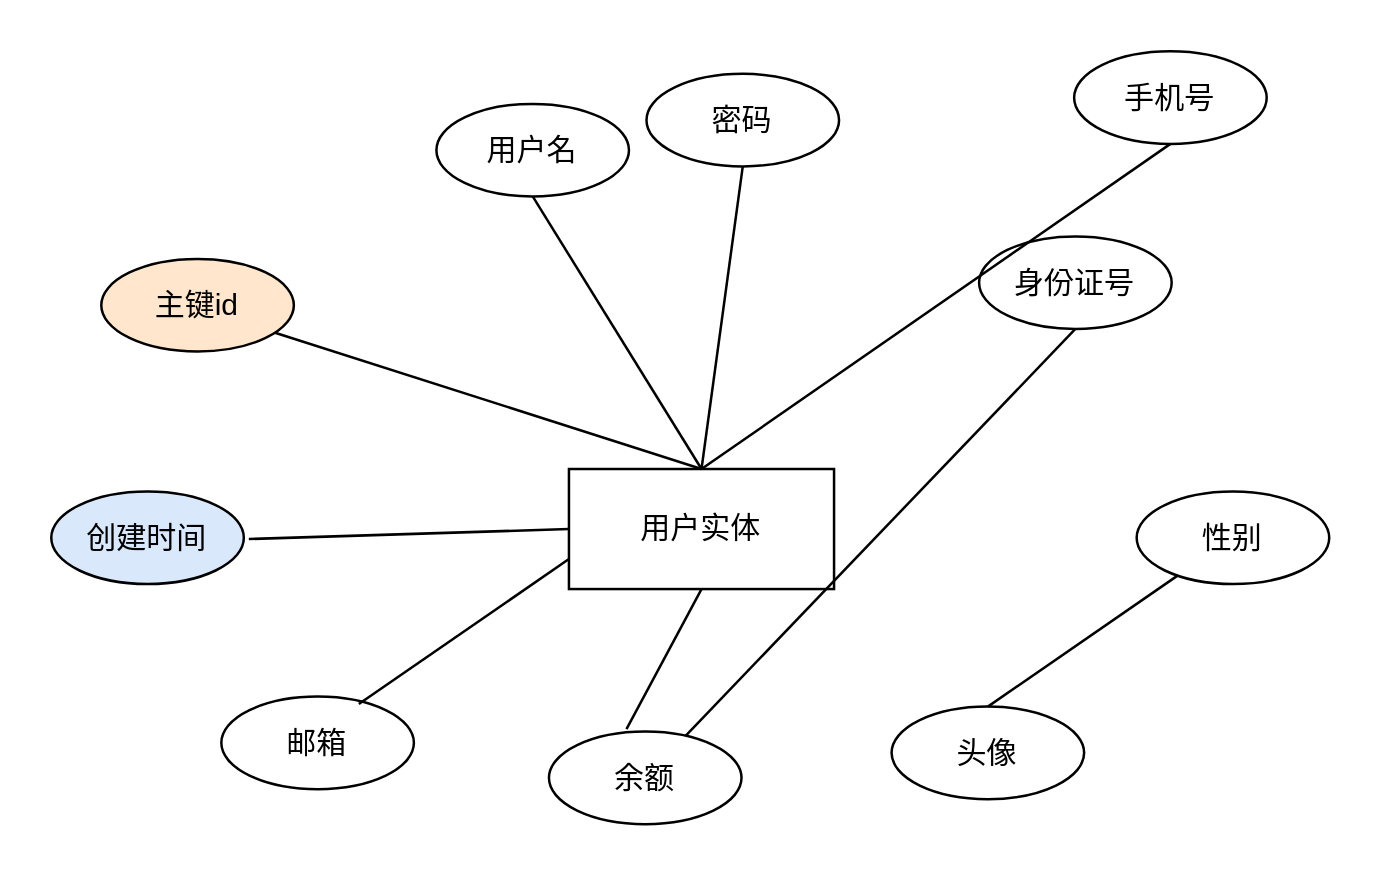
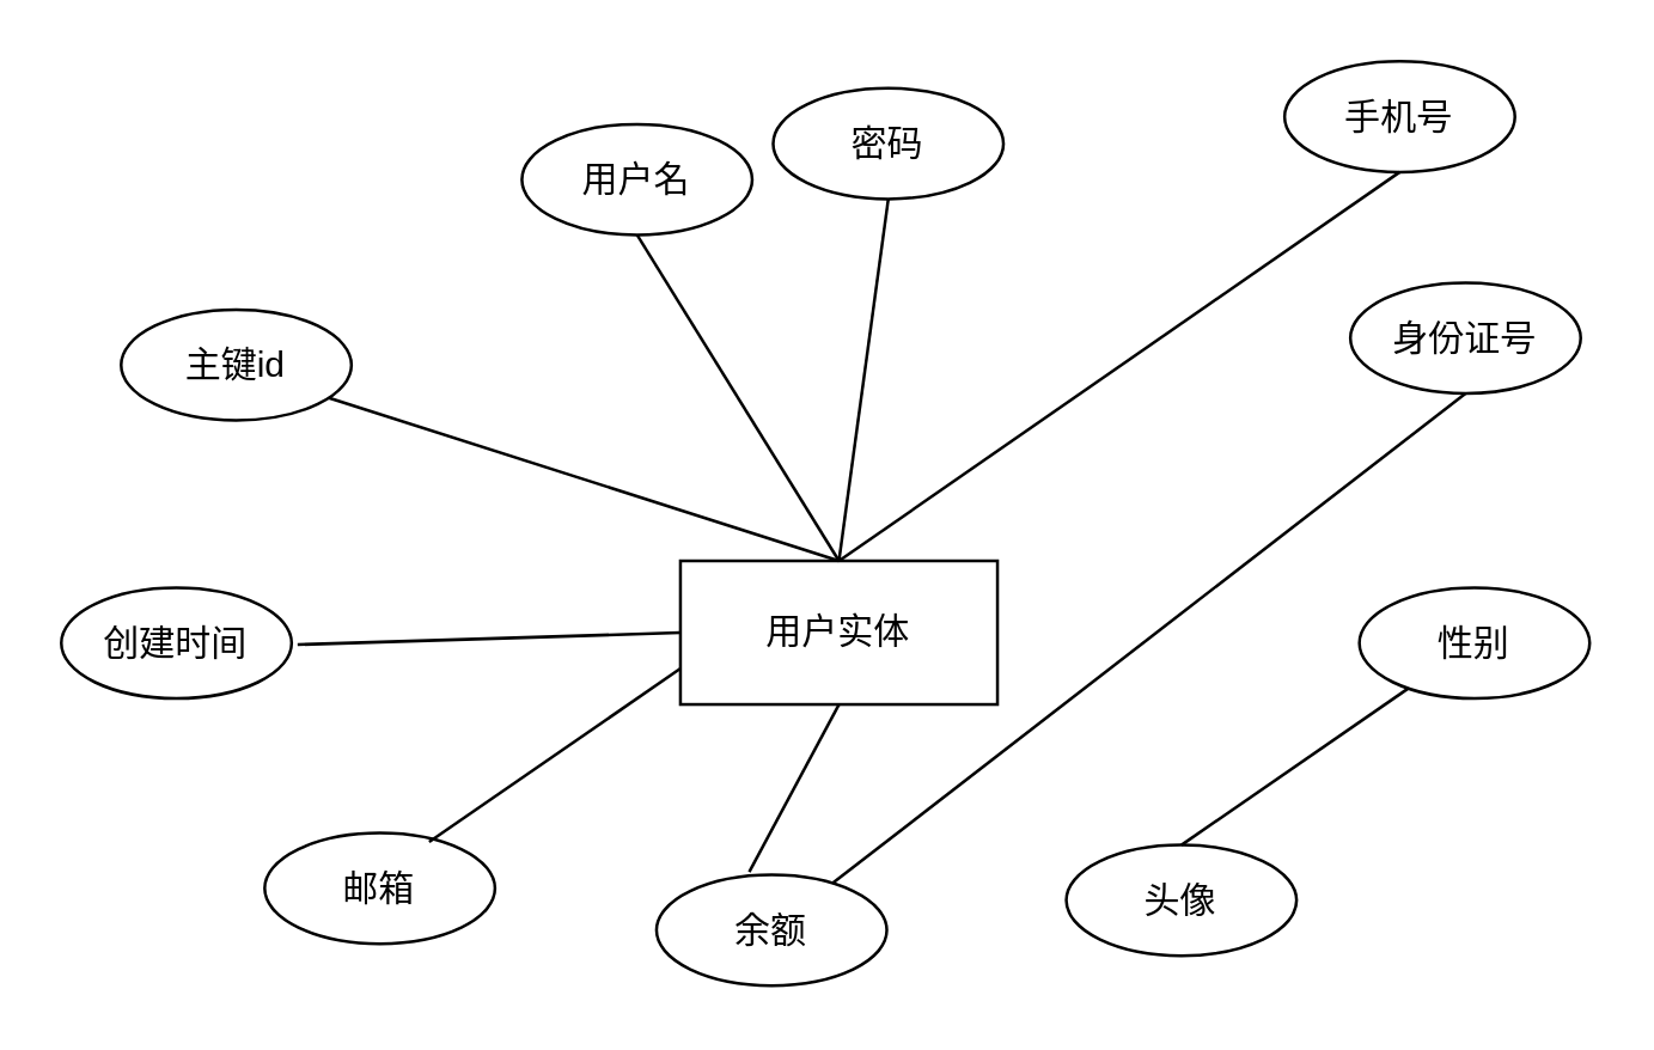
  <mxCell id="0" />
  <mxCell id="1" parent="0" />
  <mxCell id="2" value="用户实体" style="rounded=0;whiteSpace=wrap;html=1;" vertex="1" parent="1"><mxGeometry x="227" y="187" width="106" height="48" as="geometry" /></mxCell>
  <mxCell id="3" style="rounded=0;orthogonalLoop=1;jettySize=auto;html=1;entryX=0.5;entryY=0;entryDx=0;entryDy=0;endArrow=none;startFill=0;" edge="1" parent="1" target="2"><mxGeometry relative="1" as="geometry"><mxPoint x="109.471" y="132.49" as="sourcePoint" /><mxPoint x="264.99" y="188.024" as="targetPoint" /></mxGeometry></mxCell>
- <mxCell id="4" value="主键id" style="ellipse;whiteSpace=wrap;html=1;fillColor=#ffe6cc;" vertex="1" parent="1"><mxGeometry x="40" y="103" width="77" height="37" as="geometry" /></mxCell>
+ <mxCell id="4" value="主键id" style="ellipse;whiteSpace=wrap;html=1;" vertex="1" parent="1"><mxGeometry x="40" y="103" width="77" height="37" as="geometry" /></mxCell>
  <mxCell id="5" value="手机号" style="ellipse;whiteSpace=wrap;html=1;" vertex="1" parent="1"><mxGeometry x="429" y="20" width="77" height="37" as="geometry" /></mxCell>
  <mxCell id="6" value="密&lt;span style=&quot;color: rgba(0, 0, 0, 0); font-family: monospace; font-size: 0px; text-align: start; text-wrap-mode: nowrap;&quot;&gt;%3CmxGraphModel%3E%3Croot%3E%3CmxCell%20id%3D%220%22%2F%3E%3CmxCell%20id%3D%221%22%20parent%3D%220%22%2F%3E%3CmxCell%20id%3D%222%22%20value%3D%22%E7%94%A8%E6%88%B7%E5%90%8D%22%20style%3D%22ellipse%3BwhiteSpace%3Dwrap%3Bhtml%3D1%3B%22%20vertex%3D%221%22%20parent%3D%221%22%3E%3CmxGeometry%20x%3D%22286%22%20y%3D%22103%22%20width%3D%2277%22%20height%3D%2237%22%20as%3D%22geometry%22%2F%3E%3C%2FmxCell%3E%3C%2Froot%3E%3C%2FmxGraphModel%3E&lt;/span&gt;码&lt;span style=&quot;color: rgba(0, 0, 0, 0); font-family: monospace; font-size: 0px; text-align: start; text-wrap-mode: nowrap;&quot;&gt;%3CmxGraphModel%3E%3Croot%3E%3CmxCell%20id%3D%220%22%2F%3E%3CmxCell%20id%3D%221%22%20parent%3D%220%22%2F%3E%3CmxCell%20id%3D%222%22%20value%3D%22%E7%94%A8%E6%88%B7%E5%90%8D%22%20style%3D%22ellipse%3BwhiteSpace%3Dwrap%3Bhtml%3D1%3B%22%20vertex%3D%221%22%20parent%3D%221%22%3E%3CmxGeometry%20x%3D%22286%22%20y%3D%22103%22%20width%3D%2277%22%20height%3D%2237%22%20as%3D%22geometry%22%2F%3E%3C%2FmxCell%3E%3C%2Froot%3E%3C%2FmxGraphModel%3E&lt;/span&gt;&lt;span style=&quot;color: rgba(0, 0, 0, 0); font-family: monospace; font-size: 0px; text-align: start; text-wrap-mode: nowrap;&quot;&gt;%3CmxGraphModel%3E%3Croot%3E%3CmxCell%20id%3D%220%22%2F%3E%3CmxCell%20id%3D%221%22%20parent%3D%220%22%2F%3E%3CmxCell%20id%3D%222%22%20value%3D%22%E7%94%A8%E6%88%B7%E5%90%8D%22%20style%3D%22ellipse%3BwhiteSpace%3Dwrap%3Bhtml%3D1%3B%22%20vertex%3D%221%22%20parent%3D%221%22%3E%3CmxGeometry%20x%3D%22286%22%20y%3D%22103%22%20width%3D%2277%22%20height%3D%2237%22%20as%3D%22geometry%22%2F%3E%3C%2FmxCell%3E%3C%2Froot%3E%3C%2FmxGraphModel%3E&lt;/span&gt;" style="ellipse;whiteSpace=wrap;html=1;" vertex="1" parent="1"><mxGeometry x="258" y="29" width="77" height="37" as="geometry" /></mxCell>
- <mxCell id="7" value="身份证号" style="ellipse;whiteSpace=wrap;html=1;" vertex="1" parent="1"><mxGeometry x="391" y="94" width="77" height="37" as="geometry" /></mxCell>
+ <mxCell id="7" value="身份证号" style="ellipse;whiteSpace=wrap;html=1;" vertex="1" parent="1"><mxGeometry x="451" y="94" width="77" height="37" as="geometry" /></mxCell>
  <mxCell id="8" value="性别" style="ellipse;whiteSpace=wrap;html=1;" vertex="1" parent="1"><mxGeometry x="454" y="196" width="77" height="37" as="geometry" /></mxCell>
  <mxCell id="9" value="邮箱" style="ellipse;whiteSpace=wrap;html=1;" vertex="1" parent="1"><mxGeometry x="88" y="278" width="77" height="37" as="geometry" /></mxCell>
  <mxCell id="10" value="头像" style="ellipse;whiteSpace=wrap;html=1;" vertex="1" parent="1"><mxGeometry x="356" y="282" width="77" height="37" as="geometry" /></mxCell>
  <mxCell id="11" value="余额" style="ellipse;whiteSpace=wrap;html=1;" vertex="1" parent="1"><mxGeometry x="219" y="292" width="77" height="37" as="geometry" /></mxCell>
- <mxCell id="12" value="创建时间" style="ellipse;whiteSpace=wrap;html=1;fillColor=#dae8fc;" vertex="1" parent="1"><mxGeometry x="20" y="196" width="77" height="37" as="geometry" /></mxCell>
+ <mxCell id="12" value="创建时间" style="ellipse;whiteSpace=wrap;html=1;" vertex="1" parent="1"><mxGeometry x="20" y="196" width="77" height="37" as="geometry" /></mxCell>
  <mxCell id="13" style="rounded=0;orthogonalLoop=1;jettySize=auto;html=1;endArrow=none;startFill=0;exitX=0.5;exitY=1;exitDx=0;exitDy=0;entryX=0.5;entryY=0;entryDx=0;entryDy=0;" edge="1" parent="1" source="15" target="2"><mxGeometry relative="1" as="geometry"><mxPoint x="252.5" y="83" as="sourcePoint" /><mxPoint x="258" y="185" as="targetPoint" /></mxGeometry></mxCell>
  <mxCell id="14" style="rounded=0;orthogonalLoop=1;jettySize=auto;html=1;entryX=0.5;entryY=0;entryDx=0;entryDy=0;endArrow=none;startFill=0;exitX=0.5;exitY=1;exitDx=0;exitDy=0;" edge="1" parent="1" source="6" target="2"><mxGeometry relative="1" as="geometry"><mxPoint x="263" y="103" as="sourcePoint" /><mxPoint x="268" y="205" as="targetPoint" /></mxGeometry></mxCell>
  <mxCell id="15" value="用户名" style="ellipse;whiteSpace=wrap;html=1;" vertex="1" parent="1"><mxGeometry x="174" y="41" width="77" height="37" as="geometry" /></mxCell>
  <mxCell id="16" style="rounded=0;orthogonalLoop=1;jettySize=auto;html=1;endArrow=none;startFill=0;exitX=0.5;exitY=1;exitDx=0;exitDy=0;entryX=0.5;entryY=0;entryDx=0;entryDy=0;" edge="1" parent="1" source="5" target="2"><mxGeometry relative="1" as="geometry"><mxPoint x="307" y="76" as="sourcePoint" /><mxPoint x="275" y="182" as="targetPoint" /></mxGeometry></mxCell>
  <mxCell id="17" style="rounded=0;orthogonalLoop=1;jettySize=auto;html=1;endArrow=none;startFill=0;exitX=0.5;exitY=1;exitDx=0;exitDy=0;" edge="1" parent="1" source="7" target="11"><mxGeometry relative="1" as="geometry"><mxPoint x="423" y="102" as="sourcePoint" /><mxPoint x="285" y="192" as="targetPoint" /></mxGeometry></mxCell>
  <mxCell id="18" style="rounded=0;orthogonalLoop=1;jettySize=auto;html=1;entryX=0;entryY=0.5;entryDx=0;entryDy=0;endArrow=none;startFill=0;" edge="1" parent="1" target="2"><mxGeometry relative="1" as="geometry"><mxPoint x="99" y="215" as="sourcePoint" /><mxPoint x="274.99" y="198.024" as="targetPoint" /></mxGeometry></mxCell>
  <mxCell id="19" style="rounded=0;orthogonalLoop=1;jettySize=auto;html=1;endArrow=none;startFill=0;exitX=0.714;exitY=0.081;exitDx=0;exitDy=0;exitPerimeter=0;entryX=0;entryY=0.75;entryDx=0;entryDy=0;" edge="1" parent="1" target="2"><mxGeometry relative="1" as="geometry"><mxPoint x="142.978" y="280.997" as="sourcePoint" /><mxPoint x="224" y="218" as="targetPoint" /></mxGeometry></mxCell>
  <mxCell id="20" style="rounded=0;orthogonalLoop=1;jettySize=auto;html=1;endArrow=none;startFill=0;entryX=0.5;entryY=1;entryDx=0;entryDy=0;" edge="1" parent="1" target="2"><mxGeometry relative="1" as="geometry"><mxPoint x="250" y="291" as="sourcePoint" /><mxPoint x="272.05" y="239.992" as="targetPoint" /></mxGeometry></mxCell>
  <mxCell id="21" style="rounded=0;orthogonalLoop=1;jettySize=auto;html=1;endArrow=none;startFill=0;exitX=0.5;exitY=0;exitDx=0;exitDy=0;" edge="1" parent="1" source="10" target="8"><mxGeometry relative="1" as="geometry"><mxPoint x="260" y="301" as="sourcePoint" /><mxPoint x="290" y="245" as="targetPoint" /></mxGeometry></mxCell>
